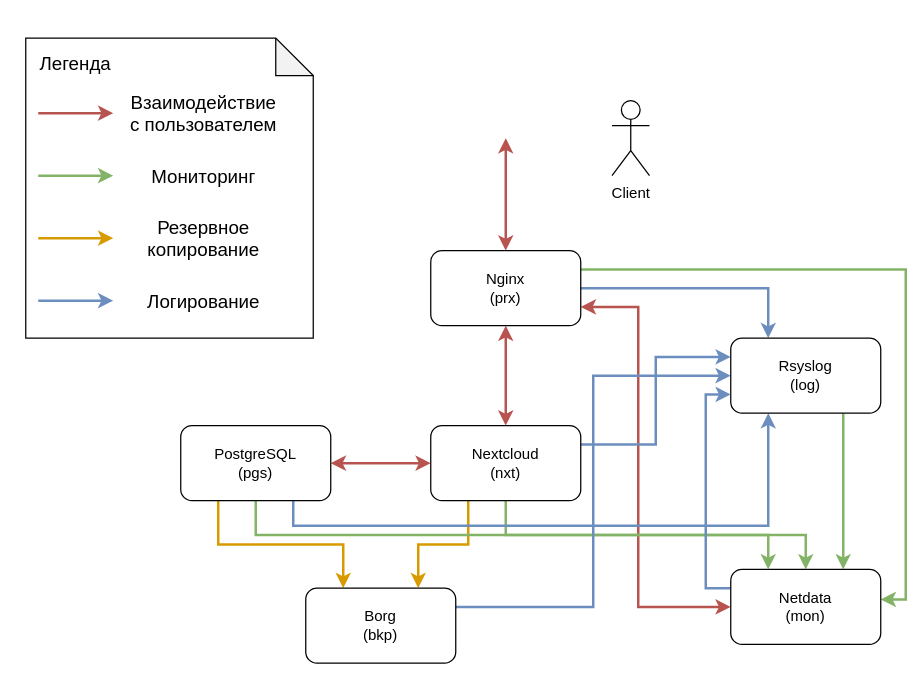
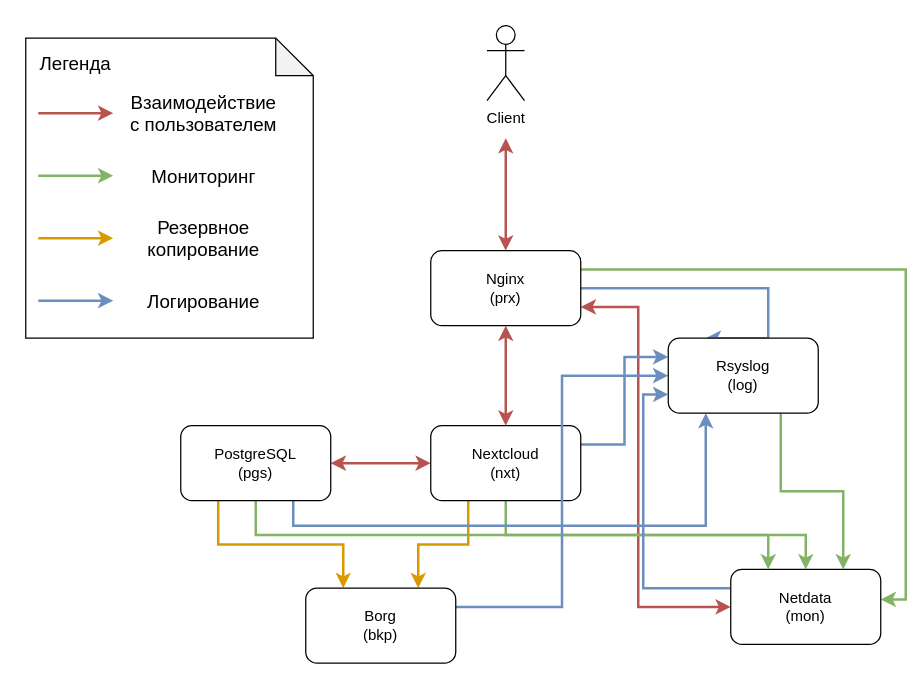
  <mxCell id="0" />
  <mxCell id="1" parent="0" />
  <mxCell id="2" style="edgeStyle=orthogonalEdgeStyle;rounded=0;orthogonalLoop=1;jettySize=auto;html=1;exitX=0.5;exitY=1;exitDx=0;exitDy=0;fillColor=#f8cecc;strokeColor=#b85450;startArrow=classic;startFill=1;strokeWidth=2;" parent="1" source="6" target="11" edge="1"><mxGeometry relative="1" as="geometry" /></mxCell>
  <mxCell id="3" style="edgeStyle=orthogonalEdgeStyle;rounded=0;orthogonalLoop=1;jettySize=auto;html=1;exitX=1;exitY=0.5;exitDx=0;exitDy=0;entryX=0.25;entryY=0;entryDx=0;entryDy=0;startArrow=none;startFill=0;fillColor=#dae8fc;strokeColor=#6c8ebf;strokeWidth=2;" parent="1" source="6" target="19" edge="1"><mxGeometry relative="1" as="geometry"><Array as="points"><mxPoint x="614" y="230" /></Array></mxGeometry></mxCell>
  <mxCell id="4" style="edgeStyle=orthogonalEdgeStyle;rounded=0;orthogonalLoop=1;jettySize=auto;html=1;exitX=1;exitY=0.25;exitDx=0;exitDy=0;entryX=1;entryY=0.4;entryDx=0;entryDy=0;entryPerimeter=0;startArrow=none;startFill=0;fillColor=#d5e8d4;strokeColor=#82b366;strokeWidth=2;" parent="1" source="6" target="21" edge="1"><mxGeometry relative="1" as="geometry" /></mxCell>
  <mxCell id="5" style="edgeStyle=orthogonalEdgeStyle;rounded=0;orthogonalLoop=1;jettySize=auto;html=1;exitX=1;exitY=0.75;exitDx=0;exitDy=0;entryX=0;entryY=0.5;entryDx=0;entryDy=0;startArrow=classic;startFill=1;endSize=6;strokeWidth=2;fillColor=#f8cecc;strokeColor=#b85450;" parent="1" source="6" target="21" edge="1"><mxGeometry relative="1" as="geometry"><Array as="points"><mxPoint x="510" y="245" /><mxPoint x="510" y="485" /></Array></mxGeometry></mxCell>
  <mxCell id="6" value="&lt;div&gt;Nginx&lt;br&gt;(prx)&lt;br&gt;&lt;/div&gt;" style="rounded=1;whiteSpace=wrap;html=1;" parent="1" vertex="1"><mxGeometry x="344" y="200" width="120" height="60" as="geometry" /></mxCell>
  <mxCell id="7" style="edgeStyle=orthogonalEdgeStyle;rounded=0;orthogonalLoop=1;jettySize=auto;html=1;exitX=0;exitY=0.5;exitDx=0;exitDy=0;startArrow=classic;startFill=1;fillColor=#f8cecc;strokeColor=#b85450;strokeWidth=2;" parent="1" source="11" target="15" edge="1"><mxGeometry relative="1" as="geometry" /></mxCell>
  <mxCell id="8" style="edgeStyle=orthogonalEdgeStyle;rounded=0;orthogonalLoop=1;jettySize=auto;html=1;exitX=1;exitY=0.25;exitDx=0;exitDy=0;entryX=0;entryY=0.25;entryDx=0;entryDy=0;startArrow=none;startFill=0;fillColor=#dae8fc;strokeColor=#6c8ebf;strokeWidth=2;" parent="1" source="11" target="19" edge="1"><mxGeometry relative="1" as="geometry" /></mxCell>
  <mxCell id="9" style="edgeStyle=orthogonalEdgeStyle;rounded=0;orthogonalLoop=1;jettySize=auto;html=1;exitX=0.5;exitY=1;exitDx=0;exitDy=0;entryX=0.5;entryY=0;entryDx=0;entryDy=0;startArrow=none;startFill=0;fillColor=#d5e8d4;strokeColor=#82b366;strokeWidth=2;" parent="1" source="11" target="21" edge="1"><mxGeometry relative="1" as="geometry" /></mxCell>
  <mxCell id="10" style="edgeStyle=orthogonalEdgeStyle;rounded=0;orthogonalLoop=1;jettySize=auto;html=1;exitX=0.25;exitY=1;exitDx=0;exitDy=0;entryX=0.75;entryY=0;entryDx=0;entryDy=0;startArrow=none;startFill=0;fillColor=#ffe6cc;strokeColor=#d79b00;strokeWidth=2;" parent="1" source="11" target="17" edge="1"><mxGeometry relative="1" as="geometry" /></mxCell>
  <mxCell id="11" value="Nextcloud&lt;br&gt;(nxt)" style="rounded=1;whiteSpace=wrap;html=1;" parent="1" vertex="1"><mxGeometry x="344" y="340" width="120" height="60" as="geometry" /></mxCell>
  <mxCell id="12" style="edgeStyle=orthogonalEdgeStyle;rounded=0;orthogonalLoop=1;jettySize=auto;html=1;exitX=0.75;exitY=1;exitDx=0;exitDy=0;entryX=0.25;entryY=1;entryDx=0;entryDy=0;startArrow=none;startFill=0;fillColor=#dae8fc;strokeColor=#6c8ebf;strokeWidth=2;" parent="1" source="15" target="19" edge="1"><mxGeometry relative="1" as="geometry" /></mxCell>
  <mxCell id="13" style="edgeStyle=orthogonalEdgeStyle;rounded=0;orthogonalLoop=1;jettySize=auto;html=1;exitX=0.5;exitY=1;exitDx=0;exitDy=0;entryX=0.25;entryY=0;entryDx=0;entryDy=0;startArrow=none;startFill=0;fillColor=#d5e8d4;strokeColor=#82b366;endSize=6;strokeWidth=2;" parent="1" source="15" target="21" edge="1"><mxGeometry relative="1" as="geometry" /></mxCell>
  <mxCell id="14" style="edgeStyle=orthogonalEdgeStyle;rounded=0;orthogonalLoop=1;jettySize=auto;html=1;exitX=0.25;exitY=1;exitDx=0;exitDy=0;entryX=0.25;entryY=0;entryDx=0;entryDy=0;startArrow=none;startFill=0;fillColor=#ffe6cc;strokeColor=#d79b00;strokeWidth=2;" parent="1" source="15" target="17" edge="1"><mxGeometry relative="1" as="geometry" /></mxCell>
  <mxCell id="15" value="&lt;div&gt;PostgreSQL&lt;br&gt;(pgs)&lt;br&gt;&lt;/div&gt;" style="rounded=1;whiteSpace=wrap;html=1;" parent="1" vertex="1"><mxGeometry x="144" y="340" width="120" height="60" as="geometry" /></mxCell>
  <mxCell id="16" style="edgeStyle=orthogonalEdgeStyle;rounded=0;orthogonalLoop=1;jettySize=auto;html=1;exitX=1;exitY=0.25;exitDx=0;exitDy=0;entryX=0;entryY=0.5;entryDx=0;entryDy=0;startArrow=none;startFill=0;fillColor=#dae8fc;strokeColor=#6c8ebf;endSize=6;strokeWidth=2;" parent="1" source="17" target="19" edge="1"><mxGeometry relative="1" as="geometry" /></mxCell>
  <mxCell id="17" value="Borg&lt;br&gt;(bkp)" style="rounded=1;whiteSpace=wrap;html=1;" parent="1" vertex="1"><mxGeometry x="244" y="470" width="120" height="60" as="geometry" /></mxCell>
  <mxCell id="18" style="edgeStyle=orthogonalEdgeStyle;rounded=0;orthogonalLoop=1;jettySize=auto;html=1;exitX=0.75;exitY=1;exitDx=0;exitDy=0;entryX=0.75;entryY=0;entryDx=0;entryDy=0;startArrow=none;startFill=0;fillColor=#d5e8d4;strokeColor=#82b366;strokeWidth=2;" parent="1" source="19" target="21" edge="1"><mxGeometry relative="1" as="geometry" /></mxCell>
- <mxCell id="19" value="Rsyslog&lt;br&gt;(log)" style="rounded=1;whiteSpace=wrap;html=1;" parent="1" vertex="1"><mxGeometry x="584" y="270" width="120" height="60" as="geometry" /></mxCell>
+ <mxCell id="19" value="Rsyslog&lt;br&gt;(log)" style="rounded=1;whiteSpace=wrap;html=1;" parent="1" vertex="1"><mxGeometry x="534" y="270" width="120" height="60" as="geometry" /></mxCell>
  <mxCell id="20" style="edgeStyle=orthogonalEdgeStyle;rounded=0;orthogonalLoop=1;jettySize=auto;html=1;exitX=0;exitY=0.25;exitDx=0;exitDy=0;entryX=0;entryY=0.75;entryDx=0;entryDy=0;startArrow=none;startFill=0;fillColor=#dae8fc;strokeColor=#6c8ebf;endSize=6;strokeWidth=2;" parent="1" source="21" target="19" edge="1"><mxGeometry relative="1" as="geometry" /></mxCell>
  <mxCell id="21" value="Netdata&lt;br&gt;(mon)" style="rounded=1;whiteSpace=wrap;html=1;" parent="1" vertex="1"><mxGeometry x="584" y="455" width="120" height="60" as="geometry" /></mxCell>
- <mxCell id="22" value="&lt;div&gt;Client&lt;/div&gt;" style="shape=umlActor;verticalLabelPosition=bottom;verticalAlign=top;html=1;outlineConnect=0;" parent="1" vertex="1"><mxGeometry x="489" y="80" width="30" height="60" as="geometry" /></mxCell>
+ <mxCell id="22" value="&lt;div&gt;Client&lt;/div&gt;" style="shape=umlActor;verticalLabelPosition=bottom;verticalAlign=top;html=1;outlineConnect=0;" parent="1" vertex="1"><mxGeometry x="389" y="20" width="30" height="60" as="geometry" /></mxCell>
  <mxCell id="23" value="" style="endArrow=classic;html=1;entryX=0.5;entryY=0;entryDx=0;entryDy=0;fillColor=#f8cecc;strokeColor=#b85450;startArrow=classic;startFill=1;strokeWidth=2;" parent="1" target="6" edge="1"><mxGeometry width="50" height="50" relative="1" as="geometry"><mxPoint x="404" y="110" as="sourcePoint" /><mxPoint x="450" y="180" as="targetPoint" /></mxGeometry></mxCell>
  <mxCell id="24" value="" style="shape=note;whiteSpace=wrap;html=1;backgroundOutline=1;darkOpacity=0.05;" parent="1" vertex="1"><mxGeometry x="20" y="30" width="230" height="240" as="geometry" /></mxCell>
  <mxCell id="25" value="" style="endArrow=classic;html=1;endSize=6;strokeWidth=2;fillColor=#d5e8d4;strokeColor=#82b366;" parent="1" edge="1"><mxGeometry width="50" height="50" relative="1" as="geometry"><mxPoint x="30" y="140" as="sourcePoint" /><mxPoint x="90" y="140" as="targetPoint" /></mxGeometry></mxCell>
  <mxCell id="26" value="" style="endArrow=classic;html=1;endSize=6;strokeWidth=2;fillColor=#f8cecc;strokeColor=#b85450;" parent="1" edge="1"><mxGeometry width="50" height="50" relative="1" as="geometry"><mxPoint x="30" y="90" as="sourcePoint" /><mxPoint x="90" y="90" as="targetPoint" /></mxGeometry></mxCell>
  <mxCell id="27" value="" style="endArrow=classic;html=1;endSize=6;strokeWidth=2;fillColor=#dae8fc;strokeColor=#6c8ebf;" parent="1" edge="1"><mxGeometry width="50" height="50" relative="1" as="geometry"><mxPoint x="30" y="240" as="sourcePoint" /><mxPoint x="90" y="240" as="targetPoint" /></mxGeometry></mxCell>
  <mxCell id="28" value="" style="endArrow=classic;html=1;endSize=6;strokeWidth=2;fillColor=#ffe6cc;strokeColor=#d79b00;" parent="1" edge="1"><mxGeometry width="50" height="50" relative="1" as="geometry"><mxPoint x="30" y="190" as="sourcePoint" /><mxPoint x="90" y="190" as="targetPoint" /></mxGeometry></mxCell>
  <mxCell id="29" value="Легенда" style="text;html=1;strokeColor=none;fillColor=none;align=center;verticalAlign=middle;whiteSpace=wrap;rounded=0;fontSize=15;" parent="1" vertex="1"><mxGeometry x="40" y="40" width="40" height="20" as="geometry" /></mxCell>
  <mxCell id="30" value="Взаимодействие с пользователем" style="text;html=1;strokeColor=none;fillColor=none;align=center;verticalAlign=middle;whiteSpace=wrap;rounded=0;fontSize=15;" parent="1" vertex="1"><mxGeometry x="100" y="80" width="125" height="20" as="geometry" /></mxCell>
  <mxCell id="31" value="Мониторинг" style="text;html=1;strokeColor=none;fillColor=none;align=center;verticalAlign=middle;whiteSpace=wrap;rounded=0;fontSize=15;" parent="1" vertex="1"><mxGeometry x="100" y="130" width="125" height="20" as="geometry" /></mxCell>
  <mxCell id="32" value="Резервное копирование" style="text;html=1;strokeColor=none;fillColor=none;align=center;verticalAlign=middle;whiteSpace=wrap;rounded=0;fontSize=15;" parent="1" vertex="1"><mxGeometry x="100" y="180" width="125" height="20" as="geometry" /></mxCell>
  <mxCell id="33" value="Логирование" style="text;html=1;strokeColor=none;fillColor=none;align=center;verticalAlign=middle;whiteSpace=wrap;rounded=0;fontSize=15;" parent="1" vertex="1"><mxGeometry x="100" y="230" width="125" height="20" as="geometry" /></mxCell>
